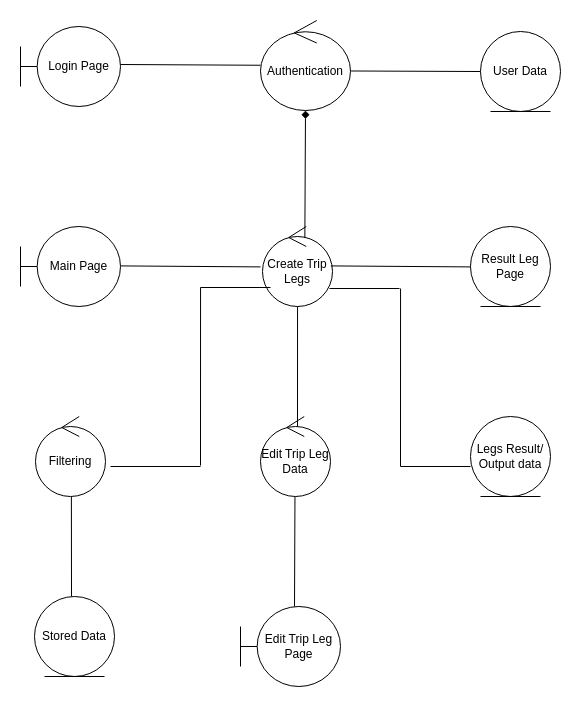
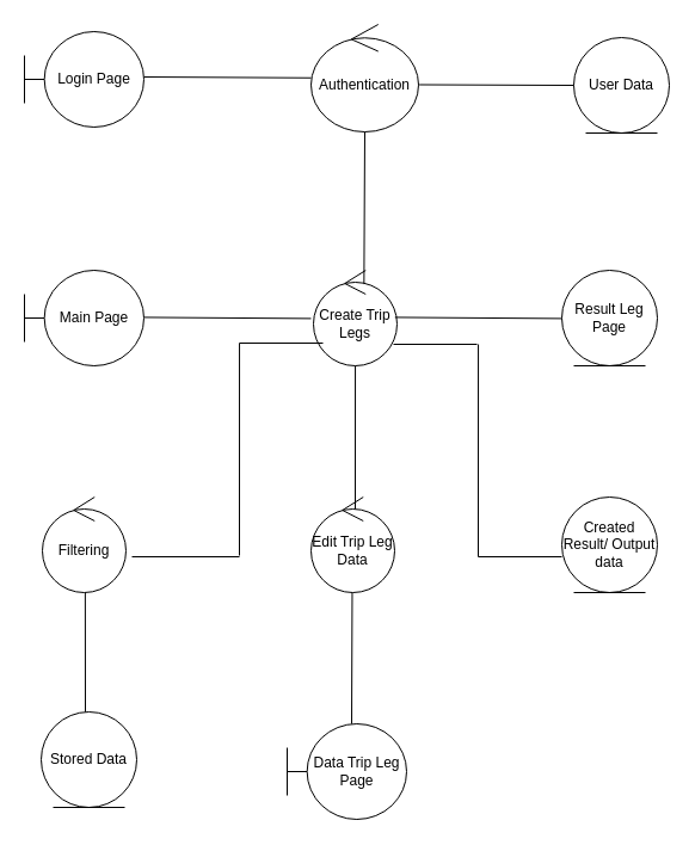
  <mxCell id="0" />
  <mxCell id="1" parent="0" />
  <mxCell id="2" value="Login Page" style="shape=umlBoundary;whiteSpace=wrap;html=1;" vertex="1" parent="1"><mxGeometry x="20" y="26" width="100" height="80" as="geometry" /></mxCell>
  <mxCell id="3" value="Authentication" style="ellipse;shape=umlControl;whiteSpace=wrap;html=1;" vertex="1" parent="1"><mxGeometry x="260" y="20" width="90" height="90" as="geometry" /></mxCell>
  <mxCell id="4" value="User Data" style="ellipse;shape=umlEntity;whiteSpace=wrap;html=1;" vertex="1" parent="1"><mxGeometry x="480" y="31" width="80" height="80" as="geometry" /></mxCell>
  <mxCell id="5" value="Main Page" style="shape=umlBoundary;whiteSpace=wrap;html=1;" vertex="1" parent="1"><mxGeometry x="20" y="226" width="100" height="80" as="geometry" /></mxCell>
  <mxCell id="6" value="Create Trip Legs" style="ellipse;shape=umlControl;whiteSpace=wrap;html=1;" vertex="1" parent="1"><mxGeometry x="262" y="226" width="70" height="80" as="geometry" /></mxCell>
  <mxCell id="7" value="Result Leg Page" style="ellipse;shape=umlEntity;whiteSpace=wrap;html=1;" vertex="1" parent="1"><mxGeometry x="470" y="226" width="80" height="80" as="geometry" /></mxCell>
  <mxCell id="8" value="Edit Trip Leg Data" style="ellipse;shape=umlControl;whiteSpace=wrap;html=1;" vertex="1" parent="1"><mxGeometry x="260" y="416" width="70" height="80" as="geometry" /></mxCell>
- <mxCell id="9" value="Legs Result/ Output data" style="ellipse;shape=umlEntity;whiteSpace=wrap;html=1;" vertex="1" parent="1"><mxGeometry x="470" y="416" width="80" height="80" as="geometry" /></mxCell>
+ <mxCell id="9" value="Created Result/ Output data" style="ellipse;shape=umlEntity;whiteSpace=wrap;html=1;" vertex="1" parent="1"><mxGeometry x="470" y="416" width="80" height="80" as="geometry" /></mxCell>
  <mxCell id="10" value="Filtering" style="ellipse;shape=umlControl;whiteSpace=wrap;html=1;" vertex="1" parent="1"><mxGeometry x="35" y="416" width="70" height="80" as="geometry" /></mxCell>
  <mxCell id="11" value="Stored Data" style="ellipse;shape=umlEntity;whiteSpace=wrap;html=1;" vertex="1" parent="1"><mxGeometry x="34" y="596" width="80" height="80" as="geometry" /></mxCell>
- <mxCell id="12" value="Edit Trip Leg Page" style="shape=umlBoundary;whiteSpace=wrap;html=1;" vertex="1" parent="1"><mxGeometry x="240" y="606" width="100" height="80" as="geometry" /></mxCell>
+ <mxCell id="12" value="Data Trip Leg Page" style="shape=umlBoundary;whiteSpace=wrap;html=1;" vertex="1" parent="1"><mxGeometry x="240" y="606" width="100" height="80" as="geometry" /></mxCell>
  <mxCell id="13" value="" style="endArrow=none;html=1;rounded=0;exitX=1.003;exitY=0.475;exitDx=0;exitDy=0;exitPerimeter=0;" edge="1" parent="1" source="2" target="3"><mxGeometry width="50" height="50" relative="1" as="geometry"><mxPoint x="240" y="326" as="sourcePoint" /><mxPoint x="290" y="276" as="targetPoint" /></mxGeometry></mxCell>
  <mxCell id="14" value="" style="endArrow=none;html=1;rounded=0;entryX=1.007;entryY=0.561;entryDx=0;entryDy=0;entryPerimeter=0;exitX=0;exitY=0.5;exitDx=0;exitDy=0;" edge="1" parent="1" source="4" target="3"><mxGeometry width="50" height="50" relative="1" as="geometry"><mxPoint x="240" y="326" as="sourcePoint" /><mxPoint x="290" y="276" as="targetPoint" /></mxGeometry></mxCell>
- <mxCell id="15" value="" style="endArrow=diamond;html=1;rounded=0;exitX=0.605;exitY=0.145;exitDx=0;exitDy=0;exitPerimeter=0;" edge="1" parent="1" source="6" target="3"><mxGeometry width="50" height="50" relative="1" as="geometry"><mxPoint x="240" y="326" as="sourcePoint" /><mxPoint x="290" y="276" as="targetPoint" /></mxGeometry></mxCell>
+ <mxCell id="15" value="" style="endArrow=none;html=1;rounded=0;exitX=0.605;exitY=0.145;exitDx=0;exitDy=0;exitPerimeter=0;" edge="1" parent="1" source="6" target="3"><mxGeometry width="50" height="50" relative="1" as="geometry"><mxPoint x="240" y="326" as="sourcePoint" /><mxPoint x="290" y="276" as="targetPoint" /></mxGeometry></mxCell>
  <mxCell id="16" value="" style="endArrow=none;html=1;rounded=0;" edge="1" parent="1"><mxGeometry width="50" height="50" relative="1" as="geometry"><mxPoint x="297" y="426" as="sourcePoint" /><mxPoint x="297.06" y="306" as="targetPoint" /></mxGeometry></mxCell>
  <mxCell id="17" value="" style="endArrow=none;html=1;rounded=0;exitX=1.003;exitY=0.475;exitDx=0;exitDy=0;exitPerimeter=0;" edge="1" parent="1"><mxGeometry width="50" height="50" relative="1" as="geometry"><mxPoint x="120.3" y="265.41" as="sourcePoint" /><mxPoint x="260" y="266.41" as="targetPoint" /></mxGeometry></mxCell>
  <mxCell id="18" value="" style="endArrow=none;html=1;rounded=0;exitX=1.003;exitY=0.475;exitDx=0;exitDy=0;exitPerimeter=0;" edge="1" parent="1"><mxGeometry width="50" height="50" relative="1" as="geometry"><mxPoint x="330.3" y="265.41" as="sourcePoint" /><mxPoint x="470" y="266.41" as="targetPoint" /></mxGeometry></mxCell>
  <mxCell id="19" value="" style="endArrow=none;html=1;rounded=0;" edge="1" parent="1"><mxGeometry width="50" height="50" relative="1" as="geometry"><mxPoint x="200" y="287" as="sourcePoint" /><mxPoint x="270" y="287" as="targetPoint" /></mxGeometry></mxCell>
  <mxCell id="20" value="" style="endArrow=none;html=1;rounded=0;" edge="1" parent="1"><mxGeometry width="50" height="50" relative="1" as="geometry"><mxPoint x="329" y="288" as="sourcePoint" /><mxPoint x="399" y="288" as="targetPoint" /></mxGeometry></mxCell>
  <mxCell id="21" value="" style="endArrow=none;html=1;rounded=0;" edge="1" parent="1"><mxGeometry width="50" height="50" relative="1" as="geometry"><mxPoint x="400" y="466" as="sourcePoint" /><mxPoint x="400.06" y="288" as="targetPoint" /></mxGeometry></mxCell>
  <mxCell id="22" value="" style="endArrow=none;html=1;rounded=0;" edge="1" parent="1"><mxGeometry width="50" height="50" relative="1" as="geometry"><mxPoint x="200" y="465" as="sourcePoint" /><mxPoint x="200.06" y="287" as="targetPoint" /></mxGeometry></mxCell>
  <mxCell id="23" value="" style="endArrow=none;html=1;rounded=0;" edge="1" parent="1"><mxGeometry width="50" height="50" relative="1" as="geometry"><mxPoint x="110" y="466" as="sourcePoint" /><mxPoint x="200" y="466" as="targetPoint" /></mxGeometry></mxCell>
  <mxCell id="24" value="" style="endArrow=none;html=1;rounded=0;" edge="1" parent="1"><mxGeometry width="50" height="50" relative="1" as="geometry"><mxPoint x="400" y="466" as="sourcePoint" /><mxPoint x="470" y="466" as="targetPoint" /></mxGeometry></mxCell>
  <mxCell id="25" value="" style="endArrow=none;html=1;rounded=0;" edge="1" parent="1"><mxGeometry width="50" height="50" relative="1" as="geometry"><mxPoint x="294" y="606" as="sourcePoint" /><mxPoint x="294.47" y="496" as="targetPoint" /></mxGeometry></mxCell>
  <mxCell id="26" value="" style="endArrow=none;html=1;rounded=0;" edge="1" parent="1"><mxGeometry width="50" height="50" relative="1" as="geometry"><mxPoint x="71" y="596" as="sourcePoint" /><mxPoint x="70.88" y="496" as="targetPoint" /></mxGeometry></mxCell>
